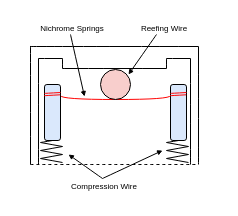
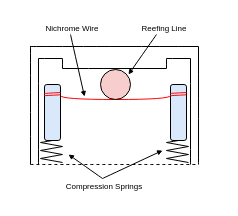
  <mxCell id="0" />
  <mxCell id="1" parent="0" />
  <mxCell id="2" value="" style="endArrow=none;html=1;rounded=0;edgeStyle=orthogonalEdgeStyle;curved=1;strokeColor=#FF0505;" edge="1" parent="1"><mxGeometry width="50" height="50" relative="1" as="geometry"><mxPoint x="60" y="95" as="sourcePoint" /><mxPoint x="170" y="95" as="targetPoint" /><Array as="points"><mxPoint x="60" y="99" /><mxPoint x="170" y="99" /></Array></mxGeometry></mxCell>
  <mxCell id="3" value="" style="ellipse;whiteSpace=wrap;html=1;aspect=fixed;fillColor=#f8cecc;strokeColor=#000000;" vertex="1" parent="1"><mxGeometry x="100" y="69" width="30" height="30" as="geometry" /></mxCell>
  <mxCell id="4" value="" style="endArrow=none;html=1;rounded=0;curved=1;" edge="1" parent="1"><mxGeometry width="50" height="50" relative="1" as="geometry"><mxPoint x="40" y="142" as="sourcePoint" /><mxPoint x="52" y="140" as="targetPoint" /></mxGeometry></mxCell>
  <mxCell id="5" value="" style="endArrow=none;html=1;rounded=0;curved=1;" edge="1" parent="1"><mxGeometry width="50" height="50" relative="1" as="geometry"><mxPoint x="40" y="150" as="sourcePoint" /><mxPoint x="62" y="146" as="targetPoint" /></mxGeometry></mxCell>
  <mxCell id="6" value="" style="endArrow=none;html=1;rounded=0;curved=1;" edge="1" parent="1"><mxGeometry width="50" height="50" relative="1" as="geometry"><mxPoint x="40" y="142" as="sourcePoint" /><mxPoint x="62" y="146" as="targetPoint" /></mxGeometry></mxCell>
  <mxCell id="7" value="" style="endArrow=none;html=1;rounded=0;curved=1;" edge="1" parent="1"><mxGeometry width="50" height="50" relative="1" as="geometry"><mxPoint x="40" y="150" as="sourcePoint" /><mxPoint x="62" y="154" as="targetPoint" /></mxGeometry></mxCell>
  <mxCell id="8" value="" style="endArrow=none;html=1;rounded=0;curved=1;" edge="1" parent="1"><mxGeometry width="50" height="50" relative="1" as="geometry"><mxPoint x="40" y="158" as="sourcePoint" /><mxPoint x="62" y="154" as="targetPoint" /></mxGeometry></mxCell>
  <mxCell id="9" value="" style="endArrow=none;html=1;rounded=0;curved=1;" edge="1" parent="1"><mxGeometry width="50" height="50" relative="1" as="geometry"><mxPoint x="40" y="158" as="sourcePoint" /><mxPoint x="62" y="162" as="targetPoint" /></mxGeometry></mxCell>
  <mxCell id="10" value="" style="rounded=1;whiteSpace=wrap;html=1;fillColor=#dae8fc;strokeColor=#000000;" vertex="1" parent="1"><mxGeometry x="44" y="84" width="16" height="56" as="geometry" /></mxCell>
  <mxCell id="11" value="" style="endArrow=none;html=1;rounded=0;curved=1;" edge="1" parent="1"><mxGeometry width="50" height="50" relative="1" as="geometry"><mxPoint x="166" y="142" as="sourcePoint" /><mxPoint x="178" y="140" as="targetPoint" /></mxGeometry></mxCell>
  <mxCell id="12" value="" style="endArrow=none;html=1;rounded=0;curved=1;" edge="1" parent="1"><mxGeometry width="50" height="50" relative="1" as="geometry"><mxPoint x="166" y="150" as="sourcePoint" /><mxPoint x="188" y="146" as="targetPoint" /></mxGeometry></mxCell>
  <mxCell id="13" value="" style="endArrow=none;html=1;rounded=0;curved=1;" edge="1" parent="1"><mxGeometry width="50" height="50" relative="1" as="geometry"><mxPoint x="166" y="142" as="sourcePoint" /><mxPoint x="188" y="146" as="targetPoint" /></mxGeometry></mxCell>
  <mxCell id="14" value="" style="endArrow=none;html=1;rounded=0;curved=1;" edge="1" parent="1"><mxGeometry width="50" height="50" relative="1" as="geometry"><mxPoint x="166" y="150" as="sourcePoint" /><mxPoint x="188" y="154" as="targetPoint" /></mxGeometry></mxCell>
  <mxCell id="15" value="" style="endArrow=none;html=1;rounded=0;curved=1;" edge="1" parent="1"><mxGeometry width="50" height="50" relative="1" as="geometry"><mxPoint x="166" y="158" as="sourcePoint" /><mxPoint x="188" y="154" as="targetPoint" /></mxGeometry></mxCell>
  <mxCell id="16" value="" style="endArrow=none;html=1;rounded=0;curved=1;" edge="1" parent="1"><mxGeometry width="50" height="50" relative="1" as="geometry"><mxPoint x="166" y="158" as="sourcePoint" /><mxPoint x="188" y="162" as="targetPoint" /></mxGeometry></mxCell>
  <mxCell id="17" value="" style="rounded=1;whiteSpace=wrap;html=1;fillColor=#dae8fc;strokeColor=#000000;" vertex="1" parent="1"><mxGeometry x="170" y="84" width="16" height="56" as="geometry" /></mxCell>
  <mxCell id="18" value="" style="endArrow=none;html=1;rounded=0;curved=1;" edge="1" parent="1"><mxGeometry width="50" height="50" relative="1" as="geometry"><mxPoint x="38" y="164" as="sourcePoint" /><mxPoint x="38" y="58" as="targetPoint" /></mxGeometry></mxCell>
  <mxCell id="19" value="" style="endArrow=none;html=1;rounded=0;curved=1;" edge="1" parent="1"><mxGeometry width="50" height="50" relative="1" as="geometry"><mxPoint x="62" y="68" as="sourcePoint" /><mxPoint x="166" y="68" as="targetPoint" /></mxGeometry></mxCell>
  <mxCell id="20" value="" style="endArrow=none;html=1;rounded=0;curved=1;" edge="1" parent="1"><mxGeometry width="50" height="50" relative="1" as="geometry"><mxPoint x="166" y="58" as="sourcePoint" /><mxPoint x="190" y="58" as="targetPoint" /></mxGeometry></mxCell>
  <mxCell id="21" value="" style="endArrow=none;html=1;rounded=0;curved=1;" edge="1" parent="1"><mxGeometry width="50" height="50" relative="1" as="geometry"><mxPoint x="190" y="164" as="sourcePoint" /><mxPoint x="190" y="58" as="targetPoint" /></mxGeometry></mxCell>
  <mxCell id="22" value="" style="endArrow=none;html=1;rounded=0;curved=1;" edge="1" parent="1"><mxGeometry width="50" height="50" relative="1" as="geometry"><mxPoint x="38" y="58" as="sourcePoint" /><mxPoint x="62" y="58" as="targetPoint" /></mxGeometry></mxCell>
  <mxCell id="23" value="" style="endArrow=none;html=1;rounded=0;curved=1;" edge="1" parent="1"><mxGeometry width="50" height="50" relative="1" as="geometry"><mxPoint x="62" y="58" as="sourcePoint" /><mxPoint x="62" y="68" as="targetPoint" /></mxGeometry></mxCell>
  <mxCell id="24" value="" style="endArrow=none;html=1;rounded=0;curved=1;" edge="1" parent="1"><mxGeometry width="50" height="50" relative="1" as="geometry"><mxPoint x="166" y="58" as="sourcePoint" /><mxPoint x="166" y="68" as="targetPoint" /></mxGeometry></mxCell>
  <mxCell id="25" value="" style="endArrow=none;html=1;rounded=0;strokeColor=#FF0505;curved=1;exitX=-0.021;exitY=0.2;exitDx=0;exitDy=0;exitPerimeter=0;entryX=0.981;entryY=0.184;entryDx=0;entryDy=0;entryPerimeter=0;" edge="1" parent="1" source="17" target="17"><mxGeometry width="50" height="50" relative="1" as="geometry"><mxPoint x="208" y="134" as="sourcePoint" /><mxPoint x="258" y="84" as="targetPoint" /></mxGeometry></mxCell>
  <mxCell id="26" value="" style="endArrow=none;html=1;rounded=0;strokeColor=#FF0505;curved=1;exitX=-0.021;exitY=0.2;exitDx=0;exitDy=0;exitPerimeter=0;entryX=0.981;entryY=0.184;entryDx=0;entryDy=0;entryPerimeter=0;" edge="1" parent="1"><mxGeometry width="50" height="50" relative="1" as="geometry"><mxPoint x="169.964" y="92.9" as="sourcePoint" /><mxPoint x="185.996" y="92.004" as="targetPoint" /></mxGeometry></mxCell>
  <mxCell id="27" value="" style="endArrow=none;html=1;rounded=0;strokeColor=#FF0505;curved=1;exitX=-0.021;exitY=0.2;exitDx=0;exitDy=0;exitPerimeter=0;entryX=0.981;entryY=0.184;entryDx=0;entryDy=0;entryPerimeter=0;" edge="1" parent="1"><mxGeometry width="50" height="50" relative="1" as="geometry"><mxPoint x="43.664" y="95.2" as="sourcePoint" /><mxPoint x="59.696" y="94.304" as="targetPoint" /></mxGeometry></mxCell>
  <mxCell id="28" value="" style="endArrow=none;html=1;rounded=0;strokeColor=#FF0505;curved=1;exitX=-0.021;exitY=0.2;exitDx=0;exitDy=0;exitPerimeter=0;entryX=0.981;entryY=0.184;entryDx=0;entryDy=0;entryPerimeter=0;" edge="1" parent="1"><mxGeometry width="50" height="50" relative="1" as="geometry"><mxPoint x="43.964" y="92.9" as="sourcePoint" /><mxPoint x="59.996" y="92.004" as="targetPoint" /></mxGeometry></mxCell>
  <mxCell id="29" value="" style="endArrow=block;html=1;rounded=0;strokeColor=#000000;curved=1;strokeWidth=1;endSize=3;startSize=3;endFill=1;" edge="1" parent="1"><mxGeometry width="50" height="50" relative="1" as="geometry"><mxPoint x="102" y="178" as="sourcePoint" /><mxPoint x="68" y="154" as="targetPoint" /></mxGeometry></mxCell>
  <mxCell id="30" value="" style="endArrow=block;html=1;rounded=0;strokeColor=#000000;curved=1;strokeWidth=1;endSize=3;startSize=3;endFill=1;" edge="1" parent="1"><mxGeometry width="50" height="50" relative="1" as="geometry"><mxPoint x="102" y="178" as="sourcePoint" /><mxPoint x="162" y="150" as="targetPoint" /></mxGeometry></mxCell>
- <mxCell id="31" value="Compression Wire" style="text;html=1;strokeColor=none;fillColor=none;align=center;verticalAlign=middle;whiteSpace=wrap;rounded=0;fontSize=8;" vertex="1" parent="1"><mxGeometry x="52" y="178" width="104" height="16" as="geometry" /></mxCell>
+ <mxCell id="31" value="Compression Springs" style="text;html=1;strokeColor=none;fillColor=none;align=center;verticalAlign=middle;whiteSpace=wrap;rounded=0;fontSize=8;" vertex="1" parent="1"><mxGeometry x="52" y="178" width="104" height="16" as="geometry" /></mxCell>
  <mxCell id="32" value="" style="endArrow=block;html=1;rounded=0;strokeColor=#000000;curved=1;strokeWidth=1;endSize=3;startSize=3;endFill=1;" edge="1" parent="1"><mxGeometry width="50" height="50" relative="1" as="geometry"><mxPoint x="156" y="34" as="sourcePoint" /><mxPoint x="128" y="74" as="targetPoint" /></mxGeometry></mxCell>
- <mxCell id="33" value="Reefing Wire" style="text;html=1;strokeColor=none;fillColor=none;align=center;verticalAlign=middle;whiteSpace=wrap;rounded=0;fontSize=8;" vertex="1" parent="1"><mxGeometry x="112" y="20" width="104" height="16" as="geometry" /></mxCell>
+ <mxCell id="33" value="Reefing Line" style="text;html=1;strokeColor=none;fillColor=none;align=center;verticalAlign=middle;whiteSpace=wrap;rounded=0;fontSize=8;" vertex="1" parent="1"><mxGeometry x="112" y="20" width="104" height="16" as="geometry" /></mxCell>
  <mxCell id="34" value="" style="endArrow=block;html=1;rounded=0;strokeColor=#000000;curved=1;strokeWidth=1;endSize=3;startSize=3;endFill=1;" edge="1" parent="1"><mxGeometry width="50" height="50" relative="1" as="geometry"><mxPoint x="70" y="34" as="sourcePoint" /><mxPoint x="84" y="96" as="targetPoint" /></mxGeometry></mxCell>
- <mxCell id="35" value="Nichrome Springs" style="text;html=1;strokeColor=none;fillColor=none;align=center;verticalAlign=middle;whiteSpace=wrap;rounded=0;fontSize=8;" vertex="1" parent="1"><mxGeometry x="20" y="20" width="104" height="16" as="geometry" /></mxCell>
+ <mxCell id="35" value="Nichrome Wire" style="text;html=1;strokeColor=none;fillColor=none;align=center;verticalAlign=middle;whiteSpace=wrap;rounded=0;fontSize=8;" vertex="1" parent="1"><mxGeometry x="20" y="20" width="104" height="16" as="geometry" /></mxCell>
  <mxCell id="36" value="" style="endArrow=none;html=1;rounded=0;fontSize=8;startSize=3;endSize=3;strokeColor=#000000;strokeWidth=1;curved=1;" edge="1" parent="1"><mxGeometry width="50" height="50" relative="1" as="geometry"><mxPoint x="30" y="45.467" as="sourcePoint" /><mxPoint x="30" y="164" as="targetPoint" /></mxGeometry></mxCell>
  <mxCell id="37" value="" style="endArrow=none;html=1;rounded=0;fontSize=8;startSize=3;endSize=3;strokeColor=#000000;strokeWidth=1;curved=1;" edge="1" parent="1"><mxGeometry width="50" height="50" relative="1" as="geometry"><mxPoint x="30" y="46" as="sourcePoint" /><mxPoint x="198" y="46" as="targetPoint" /></mxGeometry></mxCell>
  <mxCell id="38" value="" style="endArrow=none;html=1;rounded=0;fontSize=8;startSize=3;endSize=3;strokeColor=#000000;strokeWidth=1;curved=1;" edge="1" parent="1"><mxGeometry width="50" height="50" relative="1" as="geometry"><mxPoint x="198" y="164" as="sourcePoint" /><mxPoint x="198" y="46" as="targetPoint" /></mxGeometry></mxCell>
  <mxCell id="39" value="" style="endArrow=none;html=1;rounded=0;fontSize=8;startSize=3;endSize=3;strokeColor=#000000;strokeWidth=1;curved=1;dashed=1;" edge="1" parent="1"><mxGeometry width="50" height="50" relative="1" as="geometry"><mxPoint x="30" y="164" as="sourcePoint" /><mxPoint x="198" y="164" as="targetPoint" /></mxGeometry></mxCell>
